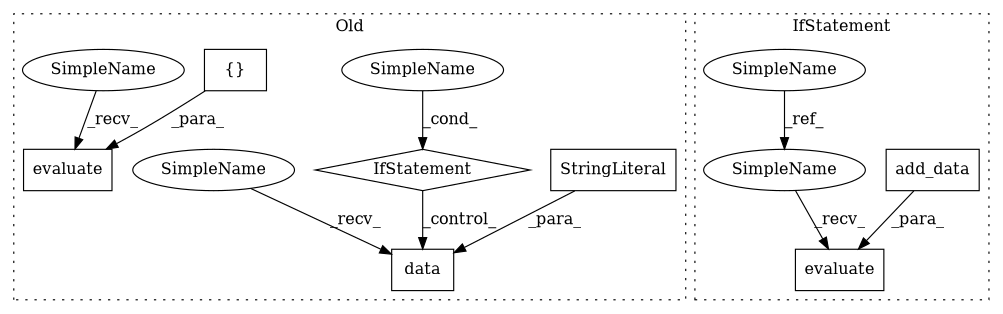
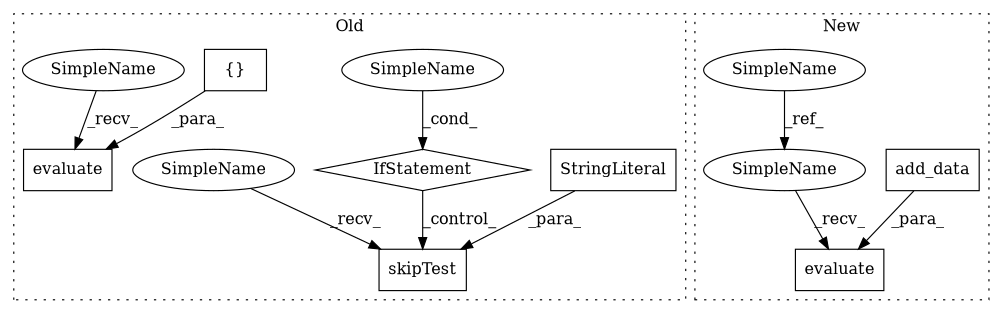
  digraph {
    node [a=42 l=4 shape=box]
    n1 [a=32 l="9,1" label=evaluate s="9767,9801"]
-   n2 [a=32 l="9,1" label=data s="9048,9070"]
+   n2 [a=32 l="9,1" label=skipTest s="9048,9070"]
    n3 [a=45 l=13 label=StringLiteral s=9057]
    n4 [label=SimpleName shape=ellipse l=""]
    n5 [a=25 l="4,2" label=IfStatement s="8999,9033" shape=diamond]
    n6 [a=4 l="1,1" label="{}" s="9785,9800"]
    n7 [label=SimpleName s=9043 shape=ellipse]
    n8 [label=SimpleName s=9762 shape=ellipse]
    n9 [a=32 l=10 label=add_data s=9531]
    n10 [a=32 l="9,1" label=evaluate s="9522,9541"]
    n11 [label=SimpleName s=8568 shape=ellipse]
    n12 [label=SimpleName s=9517 shape=ellipse]
    subgraph cluster_1 {
      label=Old
      style=dotted
      n1
      n2
      n3
      n4
      n5
      n6
      n7
      n8
    }
    subgraph cluster_2 {
-     label=IfStatement
+     label=New
      style=dotted
      n9
      n10
      n11
      n12
    }
    n3 -> n2 [label=_para_]
    n4 -> n5 [label=_cond_]
    n5 -> n2 [label=_control_]
    n6 -> n1 [label=_para_]
    n7 -> n2 [label=_recv_]
    n8 -> n1 [label=_recv_]
    n9 -> n10 [label=_para_]
    n11 -> n12 [label=_ref_]
    n12 -> n10 [label=_recv_]
  }
